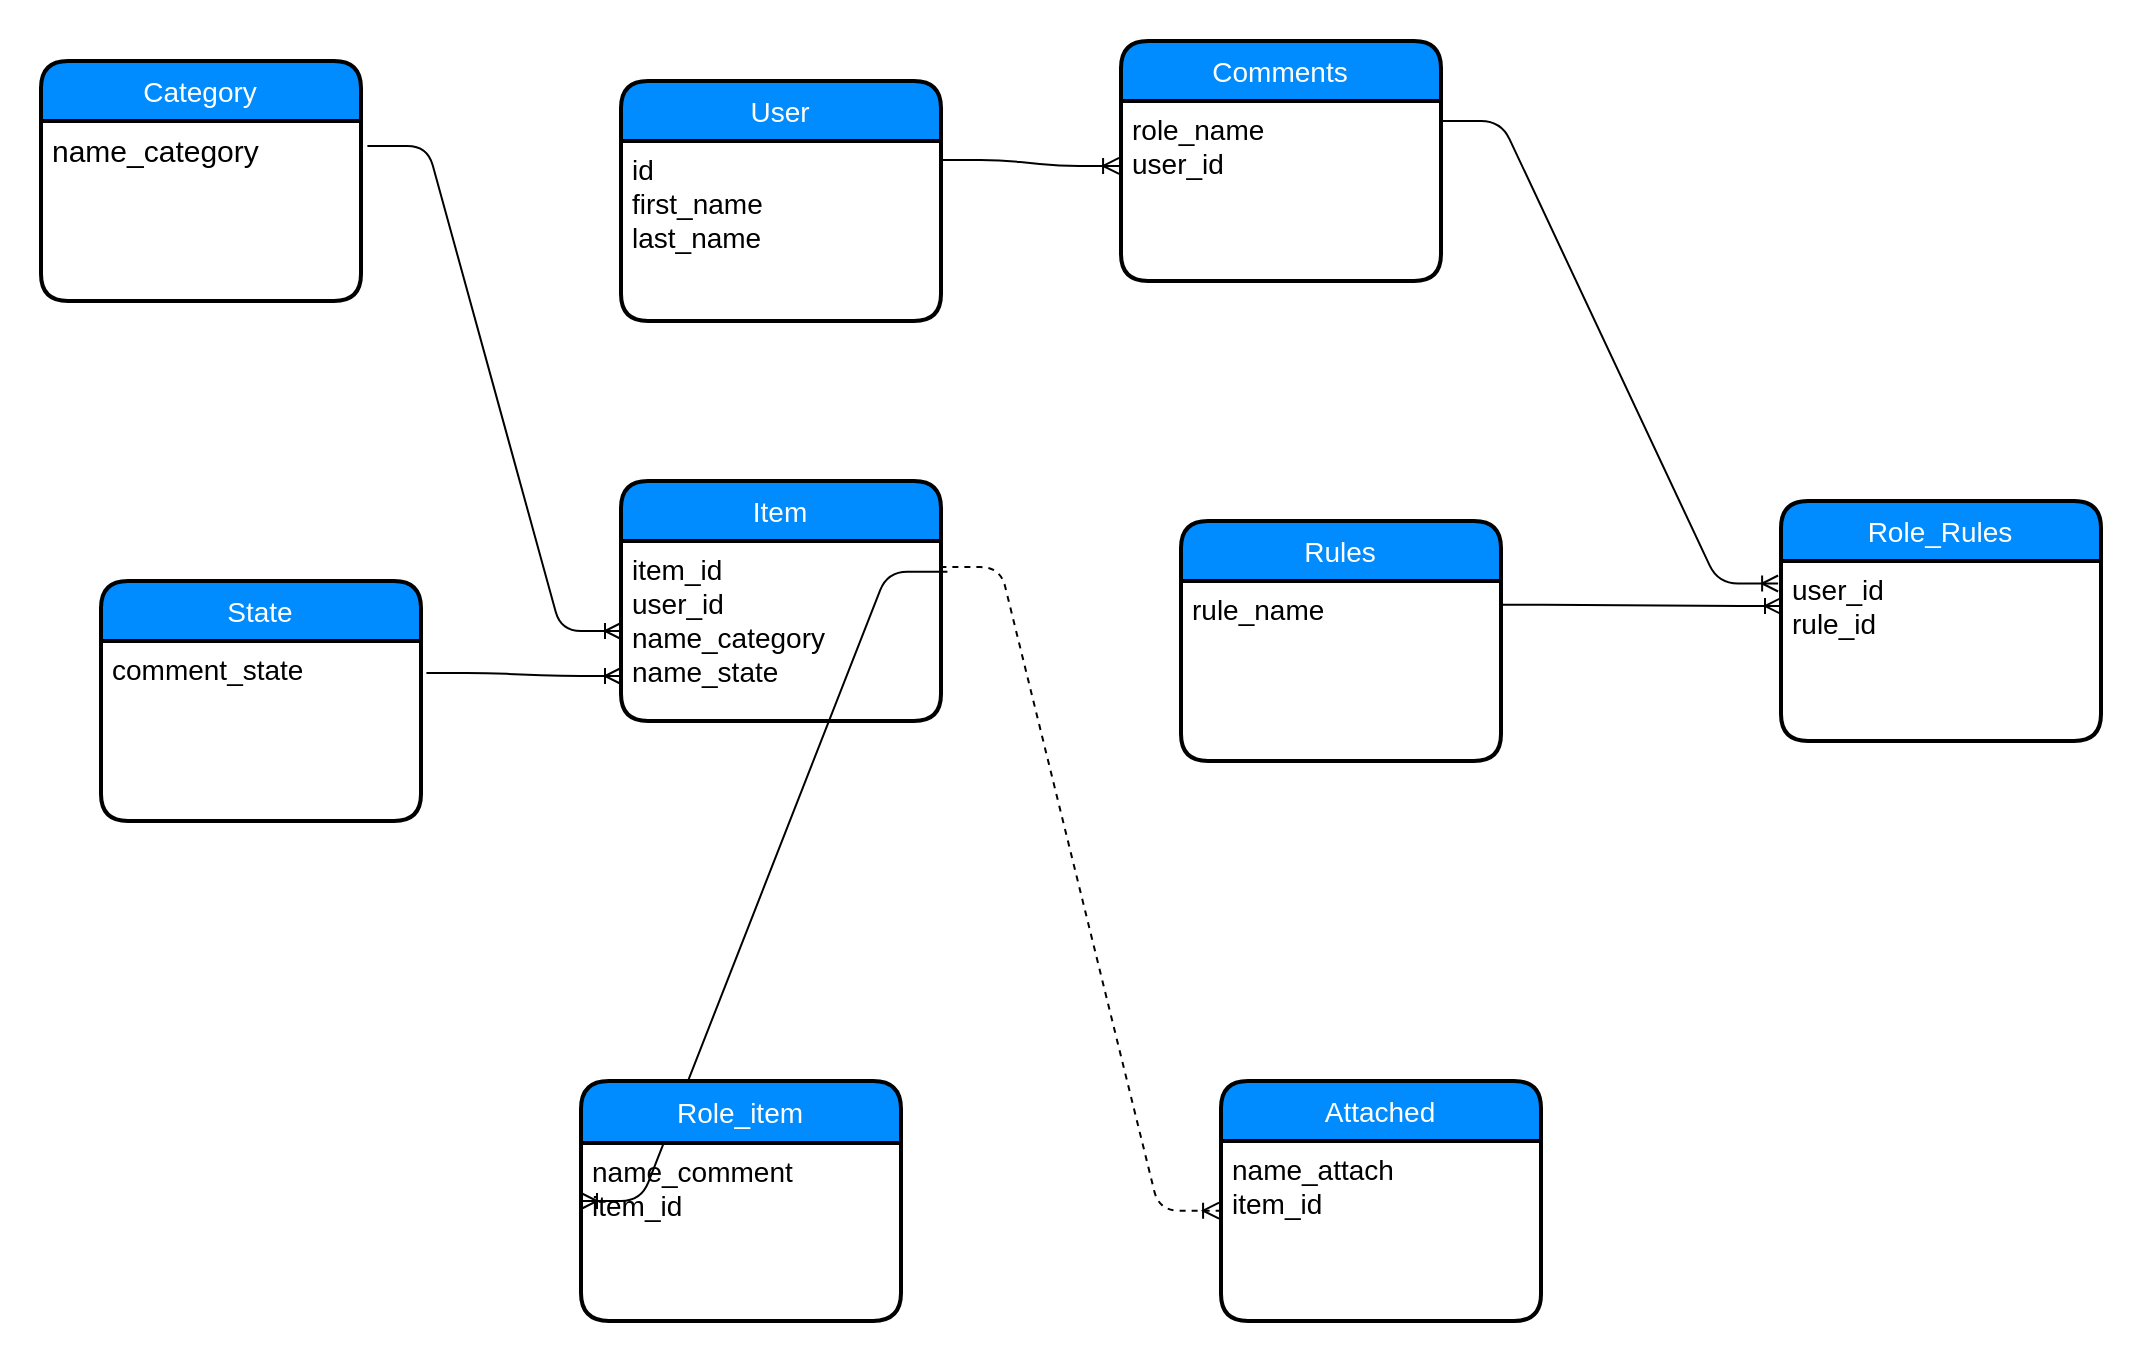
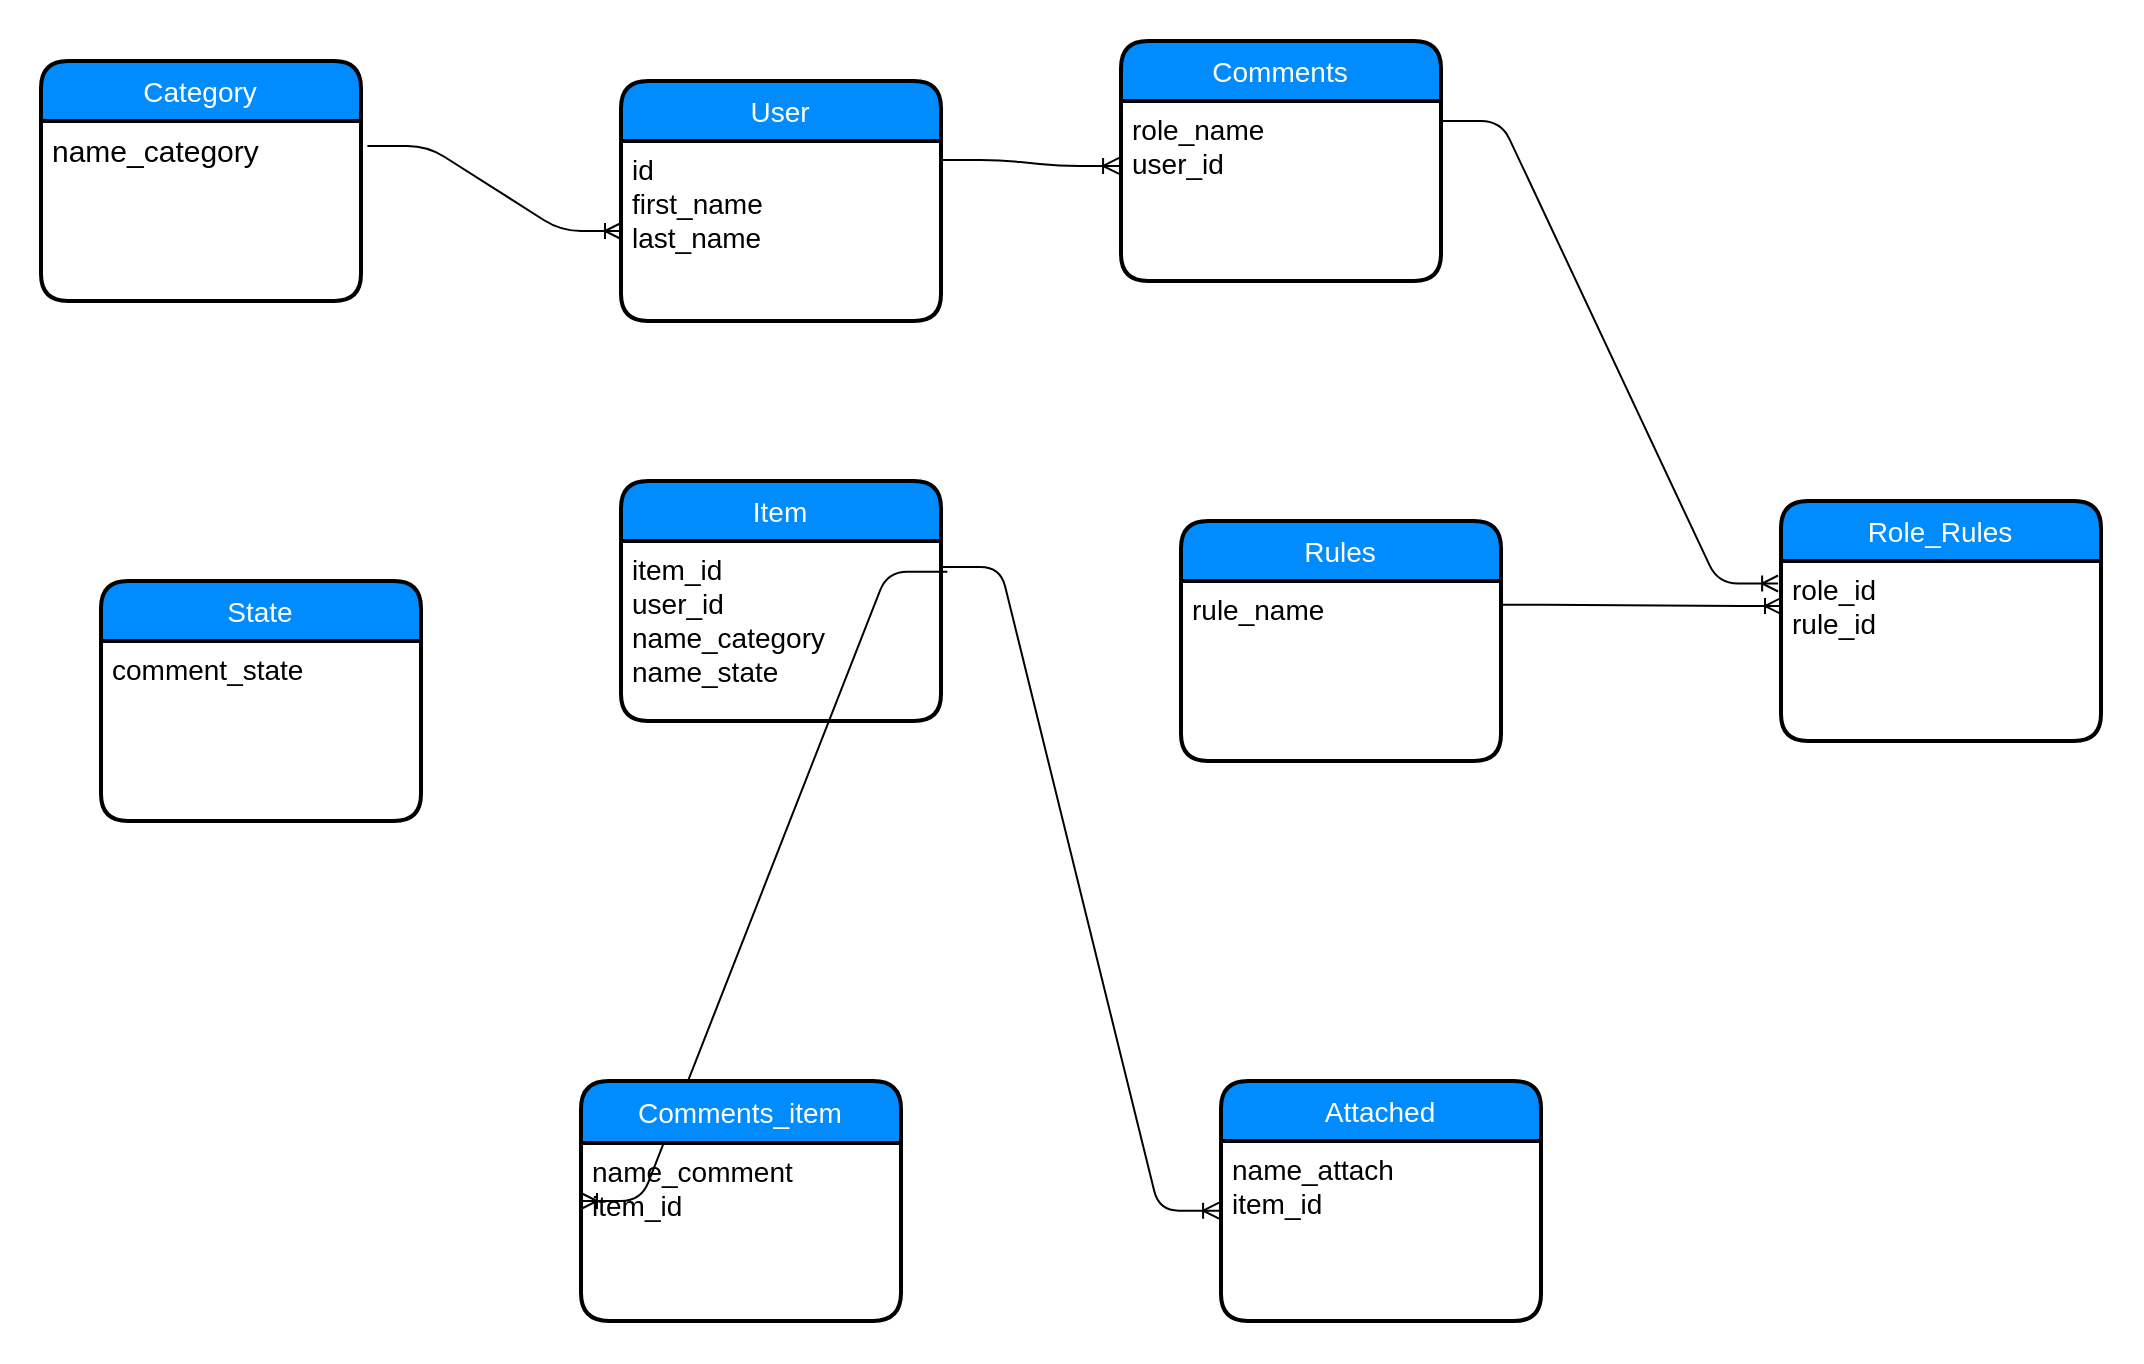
  <mxCell id="0" />
  <mxCell id="1" parent="0" />
  <mxCell id="2" value="Item" style="swimlane;childLayout=stackLayout;horizontal=1;startSize=30;horizontalStack=0;fillColor=#008cff;fontColor=#FFFFFF;rounded=1;fontSize=14;fontStyle=0;strokeWidth=2;resizeParent=0;resizeLast=1;shadow=0;dashed=0;align=center;" parent="1" vertex="1"><mxGeometry x="310" y="240" width="160" height="120" as="geometry" /></mxCell>
  <mxCell id="3" value="item_id&#10;user_id&#10;name_category&#10;name_state" style="align=left;strokeColor=none;fillColor=none;spacingLeft=4;fontSize=14;verticalAlign=top;resizable=0;rotatable=0;part=1;" parent="2" vertex="1"><mxGeometry y="30" width="160" height="90" as="geometry" /></mxCell>
  <mxCell id="4" value="Comments" style="swimlane;childLayout=stackLayout;horizontal=1;startSize=30;horizontalStack=0;fillColor=#008cff;fontColor=#FFFFFF;rounded=1;fontSize=14;fontStyle=0;strokeWidth=2;resizeParent=0;resizeLast=1;shadow=0;dashed=0;align=center;" parent="1" vertex="1"><mxGeometry x="560" y="20" width="160" height="120" as="geometry" /></mxCell>
  <mxCell id="5" value="role_name&#10;user_id" style="align=left;strokeColor=none;fillColor=none;spacingLeft=4;fontSize=14;verticalAlign=top;resizable=0;rotatable=0;part=1;" parent="4" vertex="1"><mxGeometry y="30" width="160" height="90" as="geometry" /></mxCell>
  <mxCell id="6" value="User" style="swimlane;childLayout=stackLayout;horizontal=1;startSize=30;horizontalStack=0;fillColor=#008cff;fontColor=#FFFFFF;rounded=1;fontSize=14;fontStyle=0;strokeWidth=2;resizeParent=0;resizeLast=1;shadow=0;dashed=0;align=center;" parent="1" vertex="1"><mxGeometry x="310" y="40" width="160" height="120" as="geometry" /></mxCell>
  <mxCell id="7" value="id&#10;first_name&#10;last_name" style="align=left;strokeColor=none;fillColor=none;spacingLeft=4;fontSize=14;verticalAlign=top;resizable=0;rotatable=0;part=1;" parent="6" vertex="1"><mxGeometry y="30" width="160" height="90" as="geometry" /></mxCell>
  <mxCell id="8" value="Rules" style="swimlane;childLayout=stackLayout;horizontal=1;startSize=30;horizontalStack=0;fillColor=#008cff;fontColor=#FFFFFF;rounded=1;fontSize=14;fontStyle=0;strokeWidth=2;resizeParent=0;resizeLast=1;shadow=0;dashed=0;align=center;" parent="1" vertex="1"><mxGeometry x="590" y="260" width="160" height="120" as="geometry" /></mxCell>
  <mxCell id="9" value="rule_name" style="align=left;strokeColor=none;fillColor=none;spacingLeft=4;fontSize=14;verticalAlign=top;resizable=0;rotatable=0;part=1;" parent="8" vertex="1"><mxGeometry y="30" width="160" height="90" as="geometry" /></mxCell>
  <mxCell id="10" value="Role_Rules" style="swimlane;childLayout=stackLayout;horizontal=1;startSize=30;horizontalStack=0;fillColor=#008cff;fontColor=#FFFFFF;rounded=1;fontSize=14;fontStyle=0;strokeWidth=2;resizeParent=0;resizeLast=1;shadow=0;dashed=0;align=center;" parent="1" vertex="1"><mxGeometry x="890" y="250" width="160" height="120" as="geometry" /></mxCell>
- <mxCell id="11" value="user_id&#10;rule_id" style="align=left;strokeColor=none;fillColor=none;spacingLeft=4;fontSize=14;verticalAlign=top;resizable=0;rotatable=0;part=1;" parent="10" vertex="1"><mxGeometry y="30" width="160" height="90" as="geometry" /></mxCell>
+ <mxCell id="11" value="role_id&#10;rule_id" style="align=left;strokeColor=none;fillColor=none;spacingLeft=4;fontSize=14;verticalAlign=top;resizable=0;rotatable=0;part=1;" parent="10" vertex="1"><mxGeometry y="30" width="160" height="90" as="geometry" /></mxCell>
  <mxCell id="12" value="" style="edgeStyle=entityRelationEdgeStyle;fontSize=12;html=1;endArrow=ERoneToMany;labelPosition=center;verticalLabelPosition=middle;align=center;verticalAlign=middle;exitX=1.02;exitY=0.171;exitDx=0;exitDy=0;exitPerimeter=0;entryX=0;entryY=0.5;entryDx=0;entryDy=0;" parent="1" source="3" target="13" edge="1"><mxGeometry width="100" height="100" relative="1" as="geometry"><mxPoint x="250" y="270" as="sourcePoint" /><mxPoint x="330" y="370" as="targetPoint" /></mxGeometry></mxCell>
- <mxCell id="13" value="Role_item" style="swimlane;childLayout=stackLayout;horizontal=1;startSize=31;horizontalStack=0;fillColor=#008cff;fontColor=#FFFFFF;rounded=1;fontSize=14;fontStyle=0;strokeWidth=2;resizeParent=0;resizeLast=1;shadow=0;dashed=0;align=center;" parent="1" vertex="1"><mxGeometry x="290" y="540" width="160" height="120" as="geometry" /></mxCell>
+ <mxCell id="13" value="Comments_item" style="swimlane;childLayout=stackLayout;horizontal=1;startSize=31;horizontalStack=0;fillColor=#008cff;fontColor=#FFFFFF;rounded=1;fontSize=14;fontStyle=0;strokeWidth=2;resizeParent=0;resizeLast=1;shadow=0;dashed=0;align=center;" parent="1" vertex="1"><mxGeometry x="290" y="540" width="160" height="120" as="geometry" /></mxCell>
  <mxCell id="14" value="name_comment&#10;item_id" style="align=left;strokeColor=none;fillColor=none;spacingLeft=4;fontSize=14;verticalAlign=top;resizable=0;rotatable=0;part=1;" parent="13" vertex="1"><mxGeometry y="31" width="160" height="89" as="geometry" /></mxCell>
- <mxCell id="15" value="" style="edgeStyle=entityRelationEdgeStyle;fontSize=12;html=1;endArrow=ERoneToMany;entryX=0;entryY=0.5;entryDx=0;entryDy=0;exitX=1.02;exitY=0.139;exitDx=0;exitDy=0;exitPerimeter=0;" parent="1" source="17" target="3" edge="1"><mxGeometry width="100" height="100" relative="1" as="geometry"><mxPoint x="70" y="210" as="sourcePoint" /><mxPoint x="-50" y="700" as="targetPoint" /></mxGeometry></mxCell>
+ <mxCell id="15" value="" style="edgeStyle=entityRelationEdgeStyle;fontSize=12;html=1;endArrow=ERoneToMany;exitX=1.02;exitY=0.139;exitDx=0;exitDy=0;exitPerimeter=0;" parent="1" source="17" target="7" edge="1"><mxGeometry width="100" height="100" relative="1" as="geometry"><mxPoint x="70" y="210" as="sourcePoint" /><mxPoint x="-50" y="700" as="targetPoint" /></mxGeometry></mxCell>
  <mxCell id="16" value="Category" style="swimlane;childLayout=stackLayout;horizontal=1;startSize=30;horizontalStack=0;fillColor=#008cff;fontColor=#FFFFFF;rounded=1;fontSize=14;fontStyle=0;strokeWidth=2;resizeParent=0;resizeLast=1;shadow=0;dashed=0;align=center;" parent="1" vertex="1"><mxGeometry x="20" y="30" width="160" height="120" as="geometry" /></mxCell>
  <mxCell id="17" value="name_category" style="align=left;strokeColor=none;fillColor=none;spacingLeft=4;fontSize=15;verticalAlign=top;resizable=0;rotatable=0;part=1;" parent="16" vertex="1"><mxGeometry y="30" width="160" height="90" as="geometry" /></mxCell>
- <mxCell id="18" value="" style="edgeStyle=entityRelationEdgeStyle;fontSize=12;html=1;endArrow=ERoneToMany;entryX=0;entryY=0.75;entryDx=0;entryDy=0;exitX=1.017;exitY=0.178;exitDx=0;exitDy=0;exitPerimeter=0;" parent="1" source="20" target="3" edge="1"><mxGeometry width="100" height="100" relative="1" as="geometry"><mxPoint x="30" y="720" as="sourcePoint" /><mxPoint x="130" y="620" as="targetPoint" /></mxGeometry></mxCell>
  <mxCell id="19" value="State" style="swimlane;childLayout=stackLayout;horizontal=1;startSize=30;horizontalStack=0;fillColor=#008cff;fontColor=#FFFFFF;rounded=1;fontSize=14;fontStyle=0;strokeWidth=2;resizeParent=0;resizeLast=1;shadow=0;dashed=0;align=center;" parent="1" vertex="1"><mxGeometry x="50" y="290" width="160" height="120" as="geometry" /></mxCell>
  <mxCell id="20" value="comment_state" style="align=left;strokeColor=none;fillColor=none;spacingLeft=4;fontSize=14;verticalAlign=top;resizable=0;rotatable=0;part=1;" parent="19" vertex="1"><mxGeometry y="30" width="160" height="90" as="geometry" /></mxCell>
- <mxCell id="21" value="" style="edgeStyle=entityRelationEdgeStyle;fontSize=12;html=1;endArrow=ERoneToMany;entryX=-0.006;entryY=0.387;entryDx=0;entryDy=0;entryPerimeter=0;exitX=0.998;exitY=0.145;exitDx=0;exitDy=0;exitPerimeter=0;dashed=1;" parent="1" source="3" target="23" edge="1"><mxGeometry width="100" height="100" relative="1" as="geometry"><mxPoint x="-150" y="770" as="sourcePoint" /><mxPoint x="-50" y="670" as="targetPoint" /></mxGeometry></mxCell>
+ <mxCell id="21" value="" style="edgeStyle=entityRelationEdgeStyle;fontSize=12;html=1;endArrow=ERoneToMany;entryX=-0.006;entryY=0.387;entryDx=0;entryDy=0;entryPerimeter=0;exitX=0.998;exitY=0.145;exitDx=0;exitDy=0;exitPerimeter=0;" parent="1" source="3" target="23" edge="1"><mxGeometry width="100" height="100" relative="1" as="geometry"><mxPoint x="-150" y="770" as="sourcePoint" /><mxPoint x="-50" y="670" as="targetPoint" /></mxGeometry></mxCell>
  <mxCell id="22" value="Attached" style="swimlane;childLayout=stackLayout;horizontal=1;startSize=30;horizontalStack=0;fillColor=#008cff;fontColor=#FFFFFF;rounded=1;fontSize=14;fontStyle=0;strokeWidth=2;resizeParent=0;resizeLast=1;shadow=0;dashed=0;align=center;" parent="1" vertex="1"><mxGeometry x="610" y="540" width="160" height="120" as="geometry" /></mxCell>
  <mxCell id="23" value="name_attach&#10;item_id" style="align=left;strokeColor=none;fillColor=none;spacingLeft=4;fontSize=14;verticalAlign=top;resizable=0;rotatable=0;part=1;" parent="22" vertex="1"><mxGeometry y="30" width="160" height="90" as="geometry" /></mxCell>
  <mxCell id="24" value="" style="edgeStyle=entityRelationEdgeStyle;fontSize=12;html=1;endArrow=ERoneToMany;entryX=-0.006;entryY=0.361;entryDx=0;entryDy=0;entryPerimeter=0;exitX=0.998;exitY=0.106;exitDx=0;exitDy=0;exitPerimeter=0;" parent="1" source="7" target="5" edge="1"><mxGeometry width="100" height="100" relative="1" as="geometry"><mxPoint x="-150" y="780" as="sourcePoint" /><mxPoint x="-50" y="680" as="targetPoint" /></mxGeometry></mxCell>
  <mxCell id="25" value="" style="edgeStyle=entityRelationEdgeStyle;fontSize=12;html=1;endArrow=ERoneToMany;entryX=-0.009;entryY=0.125;entryDx=0;entryDy=0;entryPerimeter=0;exitX=1;exitY=0.111;exitDx=0;exitDy=0;exitPerimeter=0;" parent="1" source="5" target="11" edge="1"><mxGeometry width="100" height="100" relative="1" as="geometry"><mxPoint x="-150" y="780" as="sourcePoint" /><mxPoint x="-50" y="680" as="targetPoint" /></mxGeometry></mxCell>
  <mxCell id="26" value="" style="edgeStyle=entityRelationEdgeStyle;fontSize=12;html=1;endArrow=ERoneToMany;entryX=0;entryY=0.25;entryDx=0;entryDy=0;exitX=1.006;exitY=0.132;exitDx=0;exitDy=0;exitPerimeter=0;" parent="1" source="9" target="11" edge="1"><mxGeometry width="100" height="100" relative="1" as="geometry"><mxPoint x="-150" y="780" as="sourcePoint" /><mxPoint x="-50" y="680" as="targetPoint" /></mxGeometry></mxCell>
